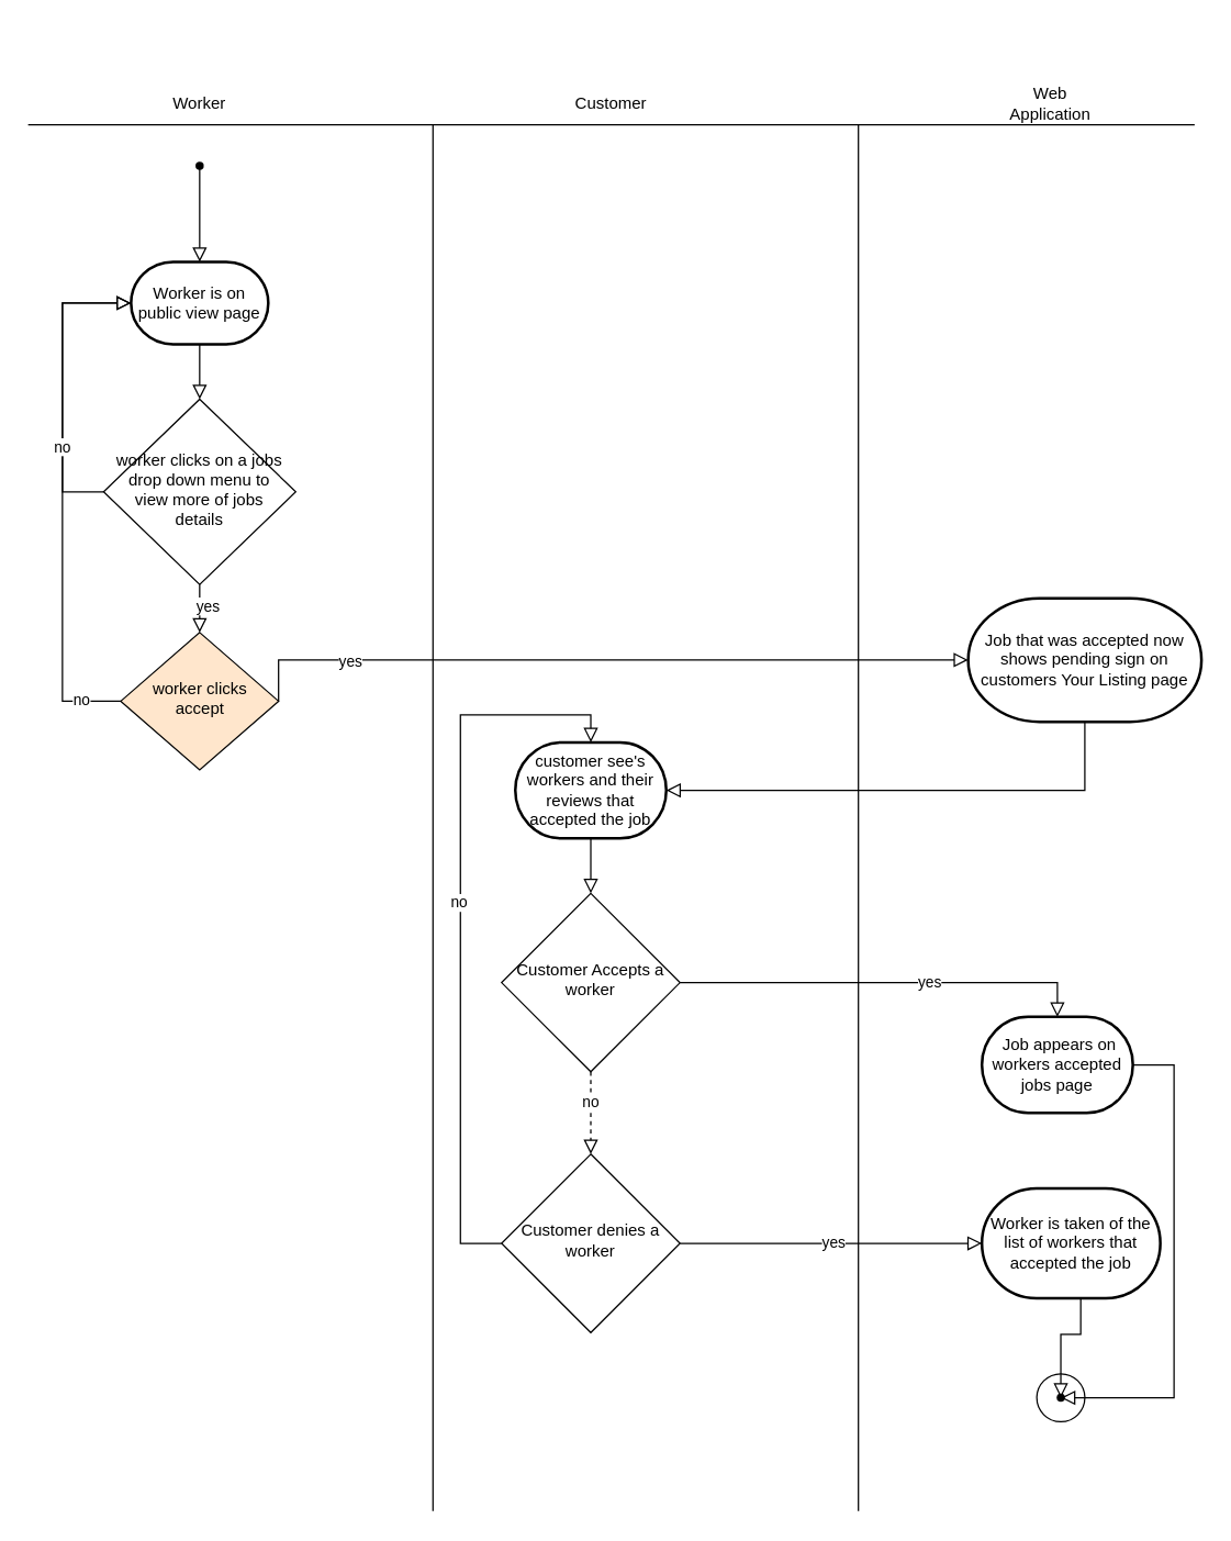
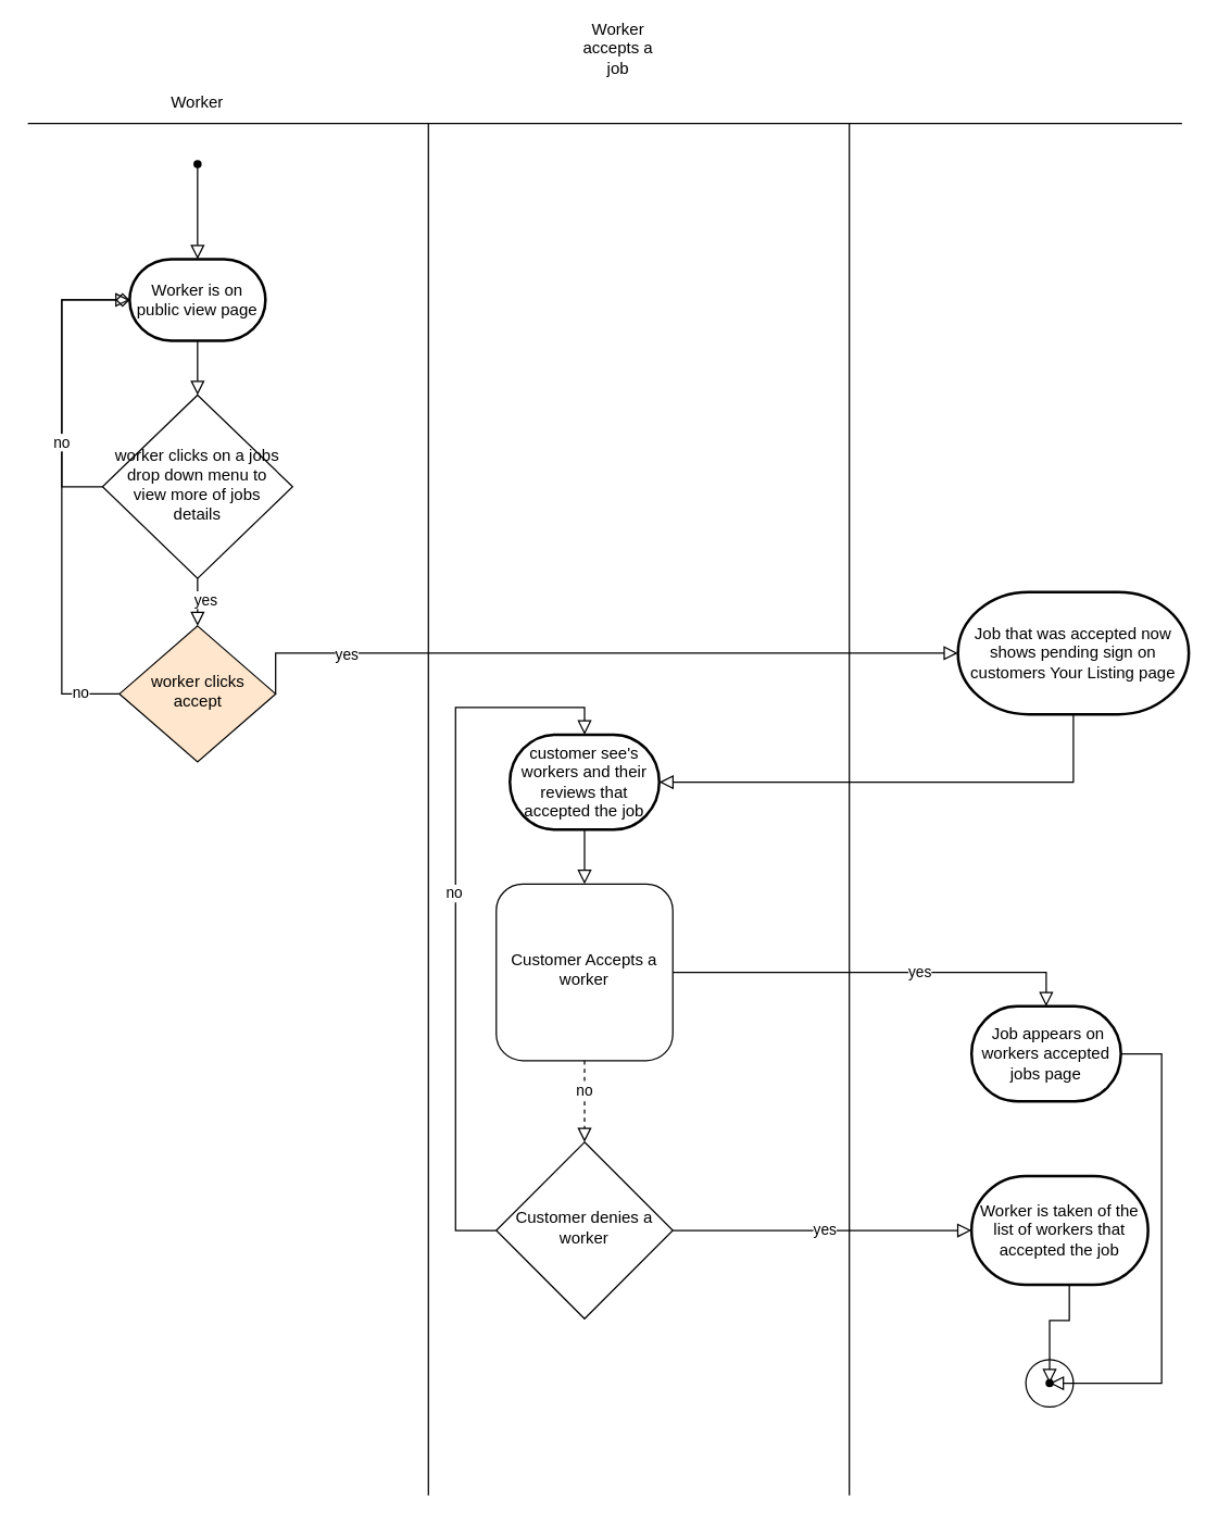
  <mxCell id="0" />
  <mxCell id="1" parent="0" />
  <mxCell id="2" value="" style="ellipse;whiteSpace=wrap;html=1;aspect=fixed;" parent="1" vertex="1"><mxGeometry x="755" y="1000" width="35" height="35" as="geometry" /></mxCell>
+ <mxCell id="3" value="Worker accepts a job" style="text;html=1;strokeColor=none;fillColor=none;align=center;verticalAlign=middle;whiteSpace=wrap;rounded=0;" parent="1" vertex="1"><mxGeometry x="425" y="20" width="60" height="30" as="geometry" /></mxCell>
  <mxCell id="4" value="Worker is on public view page" style="strokeWidth=2;html=1;shape=mxgraph.flowchart.terminator;whiteSpace=wrap;" parent="1" vertex="1"><mxGeometry x="95" y="190" width="100" height="60" as="geometry" /></mxCell>
  <mxCell id="5" value="" style="shape=waypoint;sketch=0;fillStyle=solid;size=6;pointerEvents=1;points=[];fillColor=none;resizable=0;rotatable=0;perimeter=centerPerimeter;snapToPoint=1;" parent="1" vertex="1"><mxGeometry x="125" y="100" width="40" height="40" as="geometry" /></mxCell>
  <mxCell id="6" value="worker clicks on a jobs drop down menu to view more of jobs details" style="rhombus;whiteSpace=wrap;html=1;shadow=0;fontFamily=Helvetica;fontSize=12;align=center;strokeWidth=1;spacing=6;spacingTop=-4;" parent="1" vertex="1"><mxGeometry x="75" y="290" width="140" height="135" as="geometry" /></mxCell>
  <mxCell id="7" value="worker clicks accept" style="rhombus;whiteSpace=wrap;html=1;shadow=0;fontFamily=Helvetica;fontSize=12;align=center;strokeWidth=1;spacing=6;spacingTop=-4;fillColor=#ffe6cc;" parent="1" vertex="1"><mxGeometry x="87.5" y="460" width="115" height="100" as="geometry" /></mxCell>
  <mxCell id="8" value="Job that was accepted now shows pending sign on customers Your Listing page" style="strokeWidth=2;html=1;shape=mxgraph.flowchart.terminator;whiteSpace=wrap;" parent="1" vertex="1"><mxGeometry x="705" y="435" width="170" height="90" as="geometry" /></mxCell>
- <mxCell id="9" value="Customer Accepts a worker" style="rhombus;whiteSpace=wrap;html=1;shadow=0;fontFamily=Helvetica;fontSize=12;align=center;strokeWidth=1;spacing=6;spacingTop=-4;" parent="1" vertex="1"><mxGeometry x="365" y="650" width="130" height="130" as="geometry" /></mxCell>
+ <mxCell id="9" value="Customer Accepts a worker" style="whiteSpace=wrap;html=1;shadow=0;fontFamily=Helvetica;fontSize=12;align=center;strokeWidth=1;spacing=6;spacingTop=-4;rounded=1;" parent="1" vertex="1"><mxGeometry x="365" y="650" width="130" height="130" as="geometry" /></mxCell>
  <mxCell id="10" value="customer see's workers and their reviews that accepted the job" style="strokeWidth=2;html=1;shape=mxgraph.flowchart.terminator;whiteSpace=wrap;" parent="1" vertex="1"><mxGeometry x="375" y="540" width="110" height="70" as="geometry" /></mxCell>
  <mxCell id="11" value="&amp;nbsp;Job appears on workers accepted jobs page" style="strokeWidth=2;html=1;shape=mxgraph.flowchart.terminator;whiteSpace=wrap;" parent="1" vertex="1"><mxGeometry x="715" y="740" width="110" height="70" as="geometry" /></mxCell>
  <mxCell id="12" value="" style="rounded=0;html=1;jettySize=auto;orthogonalLoop=1;fontSize=11;endArrow=block;endFill=0;endSize=8;strokeWidth=1;shadow=0;labelBackgroundColor=none;edgeStyle=orthogonalEdgeStyle;exitX=0.25;exitY=1.075;exitDx=0;exitDy=0;exitPerimeter=0;entryX=0.5;entryY=0;entryDx=0;entryDy=0;entryPerimeter=0;" parent="1" source="5" target="4" edge="1"><mxGeometry relative="1" as="geometry"><mxPoint x="245" y="250" as="sourcePoint" /><mxPoint x="405" y="250" as="targetPoint" /><Array as="points"><mxPoint x="145" y="190" /></Array></mxGeometry></mxCell>
  <mxCell id="13" value="" style="rounded=0;html=1;jettySize=auto;orthogonalLoop=1;fontSize=11;endArrow=block;endFill=0;endSize=8;strokeWidth=1;shadow=0;labelBackgroundColor=none;edgeStyle=orthogonalEdgeStyle;exitX=0.5;exitY=1;exitDx=0;exitDy=0;exitPerimeter=0;entryX=0.5;entryY=0;entryDx=0;entryDy=0;" parent="1" source="4" target="6" edge="1"><mxGeometry relative="1" as="geometry"><mxPoint x="255" y="260" as="sourcePoint" /><mxPoint x="415" y="260" as="targetPoint" /></mxGeometry></mxCell>
  <mxCell id="14" value="" style="rounded=0;html=1;jettySize=auto;orthogonalLoop=1;fontSize=11;endArrow=block;endFill=0;endSize=8;strokeWidth=1;shadow=0;labelBackgroundColor=none;edgeStyle=orthogonalEdgeStyle;exitX=0.5;exitY=1;exitDx=0;exitDy=0;entryX=0.5;entryY=0;entryDx=0;entryDy=0;" parent="1" source="6" target="7" edge="1"><mxGeometry relative="1" as="geometry"><mxPoint x="265" y="270" as="sourcePoint" /><mxPoint x="425" y="270" as="targetPoint" /><Array as="points"><mxPoint x="155" y="440" /><mxPoint x="155" y="440" /></Array></mxGeometry></mxCell>
  <mxCell id="15" value="yes" style="edgeLabel;html=1;align=center;verticalAlign=middle;resizable=0;points=[];" parent="14" vertex="1" connectable="0"><mxGeometry x="-0.262" relative="1" as="geometry"><mxPoint as="offset" /></mxGeometry></mxCell>
  <mxCell id="16" value="" style="rounded=0;html=1;jettySize=auto;orthogonalLoop=1;fontSize=11;endArrow=block;endFill=0;endSize=8;strokeWidth=1;shadow=0;labelBackgroundColor=none;edgeStyle=orthogonalEdgeStyle;exitX=0;exitY=0.5;exitDx=0;exitDy=0;" parent="1" source="6" edge="1"><mxGeometry relative="1" as="geometry"><mxPoint x="275" y="280" as="sourcePoint" /><mxPoint x="95" y="220" as="targetPoint" /><Array as="points"><mxPoint x="45" y="358" /><mxPoint x="45" y="220" /></Array></mxGeometry></mxCell>
- <mxCell id="17" value="" style="rounded=0;html=1;jettySize=auto;orthogonalLoop=1;fontSize=11;endArrow=block;endFill=0;endSize=8;strokeWidth=1;shadow=0;labelBackgroundColor=none;edgeStyle=orthogonalEdgeStyle;exitX=0;exitY=0.5;exitDx=0;exitDy=0;entryX=0;entryY=0.5;entryDx=0;entryDy=0;entryPerimeter=0;" parent="1" source="7" target="4" edge="1"><mxGeometry relative="1" as="geometry"><mxPoint x="285" y="290" as="sourcePoint" /><mxPoint x="445" y="290" as="targetPoint" /><Array as="points"><mxPoint x="45" y="510" /><mxPoint x="45" y="220" /></Array></mxGeometry></mxCell>
+ <mxCell id="17" value="" style="rounded=0;html=1;jettySize=auto;orthogonalLoop=1;fontSize=11;endArrow=diamond;endFill=0;endSize=8;strokeWidth=1;shadow=0;labelBackgroundColor=none;edgeStyle=orthogonalEdgeStyle;exitX=0;exitY=0.5;exitDx=0;exitDy=0;entryX=0;entryY=0.5;entryDx=0;entryDy=0;entryPerimeter=0;" parent="1" source="7" target="4" edge="1"><mxGeometry relative="1" as="geometry"><mxPoint x="285" y="290" as="sourcePoint" /><mxPoint x="445" y="290" as="targetPoint" /><Array as="points"><mxPoint x="45" y="510" /><mxPoint x="45" y="220" /></Array></mxGeometry></mxCell>
  <mxCell id="18" value="no" style="edgeLabel;html=1;align=center;verticalAlign=middle;resizable=0;points=[];" parent="17" vertex="1" connectable="0"><mxGeometry x="0.192" y="1" relative="1" as="geometry"><mxPoint as="offset" /></mxGeometry></mxCell>
  <mxCell id="19" value="no" style="edgeLabel;html=1;align=center;verticalAlign=middle;resizable=0;points=[];" vertex="1" connectable="0" parent="17"><mxGeometry x="-0.848" y="-2" relative="1" as="geometry"><mxPoint as="offset" /></mxGeometry></mxCell>
  <mxCell id="20" value="" style="rounded=0;html=1;jettySize=auto;orthogonalLoop=1;fontSize=11;endArrow=block;endFill=0;endSize=8;strokeWidth=1;shadow=0;labelBackgroundColor=none;edgeStyle=orthogonalEdgeStyle;exitX=1;exitY=0.5;exitDx=0;exitDy=0;entryX=0;entryY=0.5;entryDx=0;entryDy=0;entryPerimeter=0;" parent="1" source="7" target="8" edge="1"><mxGeometry relative="1" as="geometry"><mxPoint x="295" y="300" as="sourcePoint" /><mxPoint x="685" y="310" as="targetPoint" /><Array as="points"><mxPoint x="203" y="480" /></Array></mxGeometry></mxCell>
  <mxCell id="21" value="yes" style="edgeLabel;html=1;align=center;verticalAlign=middle;resizable=0;points=[];" parent="20" vertex="1" connectable="0"><mxGeometry x="0.215" y="-2" relative="1" as="geometry"><mxPoint x="-241" y="-2" as="offset" /></mxGeometry></mxCell>
  <mxCell id="22" value="" style="rounded=0;html=1;jettySize=auto;orthogonalLoop=1;fontSize=11;endArrow=block;endFill=0;endSize=8;strokeWidth=1;shadow=0;labelBackgroundColor=none;edgeStyle=orthogonalEdgeStyle;exitX=0.5;exitY=1;exitDx=0;exitDy=0;exitPerimeter=0;entryX=1;entryY=0.5;entryDx=0;entryDy=0;entryPerimeter=0;" parent="1" source="8" target="10" edge="1"><mxGeometry relative="1" as="geometry"><mxPoint x="305" y="310" as="sourcePoint" /><mxPoint x="465" y="310" as="targetPoint" /></mxGeometry></mxCell>
  <mxCell id="23" value="" style="rounded=0;html=1;jettySize=auto;orthogonalLoop=1;fontSize=11;endArrow=block;endFill=0;endSize=8;strokeWidth=1;shadow=0;labelBackgroundColor=none;edgeStyle=orthogonalEdgeStyle;exitX=0.5;exitY=1;exitDx=0;exitDy=0;exitPerimeter=0;entryX=0.5;entryY=0;entryDx=0;entryDy=0;" parent="1" source="10" target="9" edge="1"><mxGeometry relative="1" as="geometry"><mxPoint x="315" y="320" as="sourcePoint" /><mxPoint x="475" y="320" as="targetPoint" /></mxGeometry></mxCell>
  <mxCell id="24" value="" style="rounded=0;html=1;jettySize=auto;orthogonalLoop=1;fontSize=11;endArrow=block;endFill=0;endSize=8;strokeWidth=1;shadow=0;labelBackgroundColor=none;edgeStyle=orthogonalEdgeStyle;exitX=1;exitY=0.5;exitDx=0;exitDy=0;entryX=0.5;entryY=0;entryDx=0;entryDy=0;entryPerimeter=0;" parent="1" source="9" target="11" edge="1"><mxGeometry relative="1" as="geometry"><mxPoint x="325" y="330" as="sourcePoint" /><mxPoint x="485" y="330" as="targetPoint" /></mxGeometry></mxCell>
  <mxCell id="25" value="yes" style="edgeLabel;html=1;align=center;verticalAlign=middle;resizable=0;points=[];" vertex="1" connectable="0" parent="24"><mxGeometry x="0.207" y="1" relative="1" as="geometry"><mxPoint as="offset" /></mxGeometry></mxCell>
  <mxCell id="26" value="Customer denies a worker" style="rhombus;whiteSpace=wrap;html=1;shadow=0;fontFamily=Helvetica;fontSize=12;align=center;strokeWidth=1;spacing=6;spacingTop=-4;" parent="1" vertex="1"><mxGeometry x="365" y="840" width="130" height="130" as="geometry" /></mxCell>
  <mxCell id="27" value="Worker is taken of the list of workers that accepted the job" style="strokeWidth=2;html=1;shape=mxgraph.flowchart.terminator;whiteSpace=wrap;" parent="1" vertex="1"><mxGeometry x="715" y="865" width="130" height="80" as="geometry" /></mxCell>
  <mxCell id="28" value="" style="rounded=0;html=1;jettySize=auto;orthogonalLoop=1;fontSize=11;endArrow=block;endFill=0;endSize=8;strokeWidth=1;shadow=0;labelBackgroundColor=none;edgeStyle=orthogonalEdgeStyle;exitX=0.5;exitY=1;exitDx=0;exitDy=0;entryX=0.5;entryY=0;entryDx=0;entryDy=0;dashed=1;" parent="1" source="9" target="26" edge="1"><mxGeometry relative="1" as="geometry"><mxPoint x="265" y="230" as="sourcePoint" /><mxPoint x="330" y="230" as="targetPoint" /></mxGeometry></mxCell>
  <mxCell id="29" value="no" style="edgeLabel;html=1;align=center;verticalAlign=middle;resizable=0;points=[];" parent="28" vertex="1" connectable="0"><mxGeometry x="-0.292" y="-1" relative="1" as="geometry"><mxPoint as="offset" /></mxGeometry></mxCell>
  <mxCell id="30" value="" style="rounded=0;html=1;jettySize=auto;orthogonalLoop=1;fontSize=11;endArrow=block;endFill=0;endSize=8;strokeWidth=1;shadow=0;labelBackgroundColor=none;edgeStyle=orthogonalEdgeStyle;exitX=1;exitY=0.5;exitDx=0;exitDy=0;entryX=0;entryY=0.5;entryDx=0;entryDy=0;entryPerimeter=0;" parent="1" source="26" target="27" edge="1"><mxGeometry relative="1" as="geometry"><mxPoint x="275" y="240" as="sourcePoint" /><mxPoint x="340" y="240" as="targetPoint" /><Array as="points"><mxPoint x="700" y="905" /></Array></mxGeometry></mxCell>
  <mxCell id="31" value="yes" style="edgeLabel;html=1;align=center;verticalAlign=middle;resizable=0;points=[];" parent="30" vertex="1" connectable="0"><mxGeometry x="0.01" y="1" relative="1" as="geometry"><mxPoint as="offset" /></mxGeometry></mxCell>
  <mxCell id="32" value="" style="rounded=0;html=1;jettySize=auto;orthogonalLoop=1;fontSize=11;endArrow=block;endFill=0;endSize=8;strokeWidth=1;shadow=0;labelBackgroundColor=none;edgeStyle=orthogonalEdgeStyle;entryX=0.5;entryY=0;entryDx=0;entryDy=0;entryPerimeter=0;" parent="1" target="10" edge="1"><mxGeometry relative="1" as="geometry"><mxPoint x="365" y="905" as="sourcePoint" /><mxPoint x="485" y="560" as="targetPoint" /><Array as="points"><mxPoint x="335" y="905" /><mxPoint x="335" y="520" /><mxPoint x="430" y="520" /></Array></mxGeometry></mxCell>
  <mxCell id="33" value="no" style="edgeLabel;html=1;align=center;verticalAlign=middle;resizable=0;points=[];" parent="32" vertex="1" connectable="0"><mxGeometry x="0.054" y="2" relative="1" as="geometry"><mxPoint as="offset" /></mxGeometry></mxCell>
  <mxCell id="34" value="" style="shape=waypoint;sketch=0;fillStyle=solid;size=6;pointerEvents=1;points=[];fillColor=none;resizable=0;rotatable=0;perimeter=centerPerimeter;snapToPoint=1;" parent="1" vertex="1"><mxGeometry x="752.5" y="997.5" width="40" height="40" as="geometry" /></mxCell>
  <mxCell id="35" value="Worker" style="text;html=1;strokeColor=none;fillColor=none;align=center;verticalAlign=middle;whiteSpace=wrap;rounded=0;" vertex="1" parent="1"><mxGeometry x="115" y="60" width="60" height="30" as="geometry" /></mxCell>
- <mxCell id="36" value="Customer" style="text;html=1;strokeColor=none;fillColor=none;align=center;verticalAlign=middle;whiteSpace=wrap;rounded=0;" vertex="1" parent="1"><mxGeometry x="415" y="60" width="60" height="30" as="geometry" /></mxCell>
- <mxCell id="37" value="Web Application" style="text;html=1;strokeColor=none;fillColor=none;align=center;verticalAlign=middle;whiteSpace=wrap;rounded=0;" vertex="1" parent="1"><mxGeometry x="735" y="60" width="60" height="30" as="geometry" /></mxCell>
  <mxCell id="38" value="" style="endArrow=none;html=1;rounded=0;" edge="1" parent="1"><mxGeometry width="50" height="50" relative="1" as="geometry"><mxPoint x="20" y="90" as="sourcePoint" /><mxPoint x="870" y="90" as="targetPoint" /></mxGeometry></mxCell>
  <mxCell id="39" value="" style="endArrow=none;html=1;rounded=0;" edge="1" parent="1"><mxGeometry width="50" height="50" relative="1" as="geometry"><mxPoint x="315" y="1100" as="sourcePoint" /><mxPoint x="315" y="90" as="targetPoint" /></mxGeometry></mxCell>
  <mxCell id="40" value="" style="endArrow=none;html=1;rounded=0;" edge="1" parent="1"><mxGeometry width="50" height="50" relative="1" as="geometry"><mxPoint x="625" y="1100" as="sourcePoint" /><mxPoint x="625" y="90" as="targetPoint" /></mxGeometry></mxCell>
  <mxCell id="41" value="" style="rounded=0;html=1;jettySize=auto;orthogonalLoop=1;fontSize=11;endArrow=block;endFill=0;endSize=8;strokeWidth=1;shadow=0;labelBackgroundColor=none;edgeStyle=orthogonalEdgeStyle;exitX=1;exitY=0.5;exitDx=0;exitDy=0;exitPerimeter=0;" edge="1" parent="1" source="11" target="34"><mxGeometry relative="1" as="geometry"><mxPoint x="440" y="605" as="sourcePoint" /><mxPoint x="440" y="660" as="targetPoint" /><Array as="points"><mxPoint x="855" y="775" /><mxPoint x="855" y="1018" /></Array></mxGeometry></mxCell>
  <mxCell id="42" value="" style="rounded=0;html=1;jettySize=auto;orthogonalLoop=1;fontSize=11;endArrow=block;endFill=0;endSize=8;strokeWidth=1;shadow=0;labelBackgroundColor=none;edgeStyle=orthogonalEdgeStyle;exitX=0.554;exitY=1;exitDx=0;exitDy=0;exitPerimeter=0;" edge="1" parent="1" source="27" target="34"><mxGeometry relative="1" as="geometry"><mxPoint x="450" y="615" as="sourcePoint" /><mxPoint x="450" y="670" as="targetPoint" /></mxGeometry></mxCell>
